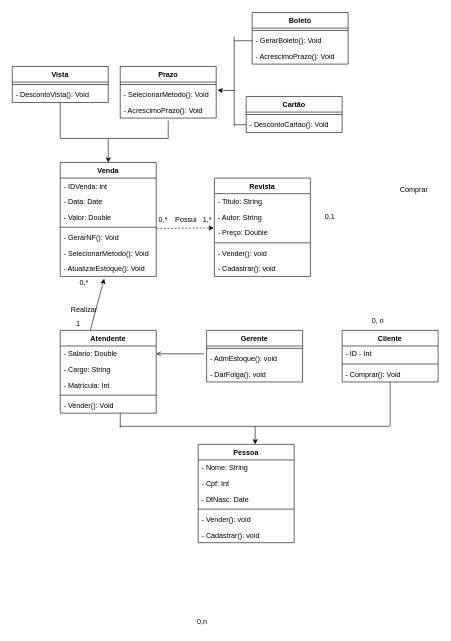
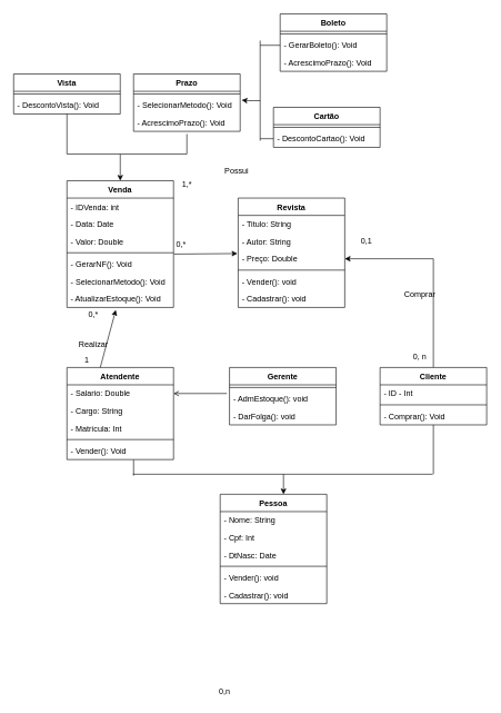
  <mxCell id="0" />
  <mxCell id="1" parent="0" />
  <mxCell id="2" value="Revista" style="swimlane;fontStyle=1;align=center;verticalAlign=top;childLayout=stackLayout;horizontal=1;startSize=26;horizontalStack=0;resizeParent=1;resizeParentMax=0;resizeLast=0;collapsible=1;marginBottom=0;" vertex="1" parent="1"><mxGeometry x="357" y="296" width="160" height="164" as="geometry" /></mxCell>
  <mxCell id="3" value="- Titulo: String&#10;" style="text;strokeColor=none;fillColor=none;align=left;verticalAlign=top;spacingLeft=4;spacingRight=4;overflow=hidden;rotatable=0;points=[[0,0.5],[1,0.5]];portConstraint=eastwest;" vertex="1" parent="2"><mxGeometry y="26" width="160" height="26" as="geometry" /></mxCell>
  <mxCell id="4" value="- Autor: String" style="text;strokeColor=none;fillColor=none;align=left;verticalAlign=top;spacingLeft=4;spacingRight=4;overflow=hidden;rotatable=0;points=[[0,0.5],[1,0.5]];portConstraint=eastwest;" vertex="1" parent="2"><mxGeometry y="52" width="160" height="26" as="geometry" /></mxCell>
  <mxCell id="5" value="- Preço: Double" style="text;strokeColor=none;fillColor=none;align=left;verticalAlign=top;spacingLeft=4;spacingRight=4;overflow=hidden;rotatable=0;points=[[0,0.5],[1,0.5]];portConstraint=eastwest;" vertex="1" parent="2"><mxGeometry y="78" width="160" height="26" as="geometry" /></mxCell>
  <mxCell id="6" value="" style="line;strokeWidth=1;fillColor=none;align=left;verticalAlign=middle;spacingTop=-1;spacingLeft=3;spacingRight=3;rotatable=0;labelPosition=right;points=[];portConstraint=eastwest;" vertex="1" parent="2"><mxGeometry y="104" width="160" height="8" as="geometry" /></mxCell>
  <mxCell id="7" value="- Vender(): void" style="text;strokeColor=none;fillColor=none;align=left;verticalAlign=top;spacingLeft=4;spacingRight=4;overflow=hidden;rotatable=0;points=[[0,0.5],[1,0.5]];portConstraint=eastwest;" vertex="1" parent="2"><mxGeometry y="112" width="160" height="26" as="geometry" /></mxCell>
  <mxCell id="8" value="- Cadastrar(): void" style="text;strokeColor=none;fillColor=none;align=left;verticalAlign=top;spacingLeft=4;spacingRight=4;overflow=hidden;rotatable=0;points=[[0,0.5],[1,0.5]];portConstraint=eastwest;" vertex="1" parent="2"><mxGeometry y="138" width="160" height="26" as="geometry" /></mxCell>
  <mxCell id="9" value="Pessoa" style="swimlane;fontStyle=1;align=center;verticalAlign=top;childLayout=stackLayout;horizontal=1;startSize=26;horizontalStack=0;resizeParent=1;resizeParentMax=0;resizeLast=0;collapsible=1;marginBottom=0;" vertex="1" parent="1"><mxGeometry x="330" y="740" width="160" height="164" as="geometry" /></mxCell>
  <mxCell id="10" value="- Nome: String" style="text;strokeColor=none;fillColor=none;align=left;verticalAlign=top;spacingLeft=4;spacingRight=4;overflow=hidden;rotatable=0;points=[[0,0.5],[1,0.5]];portConstraint=eastwest;" vertex="1" parent="9"><mxGeometry y="26" width="160" height="26" as="geometry" /></mxCell>
  <mxCell id="11" value="- Cpf: Int" style="text;strokeColor=none;fillColor=none;align=left;verticalAlign=top;spacingLeft=4;spacingRight=4;overflow=hidden;rotatable=0;points=[[0,0.5],[1,0.5]];portConstraint=eastwest;" vertex="1" parent="9"><mxGeometry y="52" width="160" height="26" as="geometry" /></mxCell>
  <mxCell id="12" value="- DtNasc: Date" style="text;strokeColor=none;fillColor=none;align=left;verticalAlign=top;spacingLeft=4;spacingRight=4;overflow=hidden;rotatable=0;points=[[0,0.5],[1,0.5]];portConstraint=eastwest;" vertex="1" parent="9"><mxGeometry y="78" width="160" height="26" as="geometry" /></mxCell>
  <mxCell id="13" value="" style="line;strokeWidth=1;fillColor=none;align=left;verticalAlign=middle;spacingTop=-1;spacingLeft=3;spacingRight=3;rotatable=0;labelPosition=right;points=[];portConstraint=eastwest;" vertex="1" parent="9"><mxGeometry y="104" width="160" height="8" as="geometry" /></mxCell>
  <mxCell id="14" value="- Vender(): void" style="text;strokeColor=none;fillColor=none;align=left;verticalAlign=top;spacingLeft=4;spacingRight=4;overflow=hidden;rotatable=0;points=[[0,0.5],[1,0.5]];portConstraint=eastwest;" vertex="1" parent="9"><mxGeometry y="112" width="160" height="26" as="geometry" /></mxCell>
  <mxCell id="15" value="- Cadastrar(): void" style="text;strokeColor=none;fillColor=none;align=left;verticalAlign=top;spacingLeft=4;spacingRight=4;overflow=hidden;rotatable=0;points=[[0,0.5],[1,0.5]];portConstraint=eastwest;" vertex="1" parent="9"><mxGeometry y="138" width="160" height="26" as="geometry" /></mxCell>
+ <mxCell id="16" style="edgeStyle=orthogonalEdgeStyle;rounded=0;orthogonalLoop=1;jettySize=auto;html=1;startArrow=none;startFill=0;endArrow=classic;endFill=1;exitX=0.5;exitY=0;exitDx=0;exitDy=0;" edge="1" parent="1" source="17" target="5"><mxGeometry relative="1" as="geometry"><mxPoint x="640" y="350" as="targetPoint" /><Array as="points"><mxPoint x="650" y="387" /></Array></mxGeometry></mxCell>
  <mxCell id="17" value="Cliente" style="swimlane;fontStyle=1;align=center;verticalAlign=top;childLayout=stackLayout;horizontal=1;startSize=26;horizontalStack=0;resizeParent=1;resizeParentMax=0;resizeLast=0;collapsible=1;marginBottom=0;" vertex="1" parent="1"><mxGeometry x="570" y="550" width="160" height="86" as="geometry" /></mxCell>
  <mxCell id="18" value="- ID - Int" style="text;strokeColor=none;fillColor=none;align=left;verticalAlign=top;spacingLeft=4;spacingRight=4;overflow=hidden;rotatable=0;points=[[0,0.5],[1,0.5]];portConstraint=eastwest;" vertex="1" parent="17"><mxGeometry y="26" width="160" height="26" as="geometry" /></mxCell>
  <mxCell id="19" value="" style="line;strokeWidth=1;fillColor=none;align=left;verticalAlign=middle;spacingTop=-1;spacingLeft=3;spacingRight=3;rotatable=0;labelPosition=right;points=[];portConstraint=eastwest;" vertex="1" parent="17"><mxGeometry y="52" width="160" height="8" as="geometry" /></mxCell>
  <mxCell id="20" value="- Comprar(): Void" style="text;strokeColor=none;fillColor=none;align=left;verticalAlign=top;spacingLeft=4;spacingRight=4;overflow=hidden;rotatable=0;points=[[0,0.5],[1,0.5]];portConstraint=eastwest;" vertex="1" parent="17"><mxGeometry y="60" width="160" height="26" as="geometry" /></mxCell>
  <mxCell id="21" value="Atendente" style="swimlane;fontStyle=1;align=center;verticalAlign=top;childLayout=stackLayout;horizontal=1;startSize=26;horizontalStack=0;resizeParent=1;resizeParentMax=0;resizeLast=0;collapsible=1;marginBottom=0;" vertex="1" parent="1"><mxGeometry x="100" y="550" width="160" height="138" as="geometry" /></mxCell>
  <mxCell id="22" value="- Salario: Double" style="text;strokeColor=none;fillColor=none;align=left;verticalAlign=top;spacingLeft=4;spacingRight=4;overflow=hidden;rotatable=0;points=[[0,0.5],[1,0.5]];portConstraint=eastwest;" vertex="1" parent="21"><mxGeometry y="26" width="160" height="26" as="geometry" /></mxCell>
  <mxCell id="23" value="- Cargo: String" style="text;strokeColor=none;fillColor=none;align=left;verticalAlign=top;spacingLeft=4;spacingRight=4;overflow=hidden;rotatable=0;points=[[0,0.5],[1,0.5]];portConstraint=eastwest;" vertex="1" parent="21"><mxGeometry y="52" width="160" height="26" as="geometry" /></mxCell>
  <mxCell id="24" value="- Matrícula: Int" style="text;strokeColor=none;fillColor=none;align=left;verticalAlign=top;spacingLeft=4;spacingRight=4;overflow=hidden;rotatable=0;points=[[0,0.5],[1,0.5]];portConstraint=eastwest;" vertex="1" parent="21"><mxGeometry y="78" width="160" height="26" as="geometry" /></mxCell>
  <mxCell id="25" value="" style="line;strokeWidth=1;fillColor=none;align=left;verticalAlign=middle;spacingTop=-1;spacingLeft=3;spacingRight=3;rotatable=0;labelPosition=right;points=[];portConstraint=eastwest;" vertex="1" parent="21"><mxGeometry y="104" width="160" height="8" as="geometry" /></mxCell>
  <mxCell id="26" value="" style="endArrow=none;html=1;exitX=0.444;exitY=-0.023;exitDx=0;exitDy=0;exitPerimeter=0;entryX=0.625;entryY=1.013;entryDx=0;entryDy=0;entryPerimeter=0;" edge="1" parent="21" target="27"><mxGeometry width="50" height="50" relative="1" as="geometry"><mxPoint x="100.04" y="162.022" as="sourcePoint" /><mxPoint x="100" y="104" as="targetPoint" /></mxGeometry></mxCell>
  <mxCell id="27" value="- Vender(): Void" style="text;strokeColor=none;fillColor=none;align=left;verticalAlign=top;spacingLeft=4;spacingRight=4;overflow=hidden;rotatable=0;points=[[0,0.5],[1,0.5]];portConstraint=eastwest;" vertex="1" parent="21"><mxGeometry y="112" width="160" height="26" as="geometry" /></mxCell>
  <mxCell id="28" value="" style="endArrow=none;html=1;endFill=0;" edge="1" parent="1"><mxGeometry width="50" height="50" relative="1" as="geometry"><mxPoint x="650" y="710" as="sourcePoint" /><mxPoint x="650" y="636" as="targetPoint" /></mxGeometry></mxCell>
  <mxCell id="29" value="" style="endArrow=classic;html=1;endFill=1;startArrow=none;startFill=0;entryX=0.594;entryY=0;entryDx=0;entryDy=0;entryPerimeter=0;" edge="1" parent="1" target="9"><mxGeometry width="50" height="50" relative="1" as="geometry"><mxPoint x="425" y="710" as="sourcePoint" /><mxPoint x="430" y="720" as="targetPoint" /></mxGeometry></mxCell>
  <mxCell id="30" value="" style="endArrow=none;html=1;endFill=0;" edge="1" parent="1"><mxGeometry width="50" height="50" relative="1" as="geometry"><mxPoint x="199" y="710" as="sourcePoint" /><mxPoint x="649" y="710" as="targetPoint" /></mxGeometry></mxCell>
- <mxCell id="31" value="Comprar" style="text;html=1;strokeColor=none;fillColor=none;align=center;verticalAlign=middle;whiteSpace=wrap;rounded=0;sketch=0;" vertex="1" parent="1"><mxGeometry x="670" y="305" width="40" height="20" as="geometry" /></mxCell>
+ <mxCell id="31" value="Comprar" style="text;html=1;strokeColor=none;fillColor=none;align=center;verticalAlign=middle;whiteSpace=wrap;rounded=0;sketch=0;" vertex="1" parent="1"><mxGeometry x="610" y="430" width="40" height="20" as="geometry" /></mxCell>
  <mxCell id="32" value="0,1" style="text;html=1;strokeColor=none;fillColor=none;align=center;verticalAlign=middle;whiteSpace=wrap;rounded=0;sketch=0;" vertex="1" parent="1"><mxGeometry x="530" y="350" width="40" height="20" as="geometry" /></mxCell>
  <mxCell id="33" value="Gerente" style="swimlane;fontStyle=1;align=center;verticalAlign=top;childLayout=stackLayout;horizontal=1;startSize=26;horizontalStack=0;resizeParent=1;resizeParentMax=0;resizeLast=0;collapsible=1;marginBottom=0;" vertex="1" parent="1"><mxGeometry x="344" y="550" width="160" height="86" as="geometry" /></mxCell>
  <mxCell id="34" value="" style="line;strokeWidth=1;fillColor=none;align=left;verticalAlign=middle;spacingTop=-1;spacingLeft=3;spacingRight=3;rotatable=0;labelPosition=right;points=[];portConstraint=eastwest;" vertex="1" parent="33"><mxGeometry y="26" width="160" height="8" as="geometry" /></mxCell>
  <mxCell id="35" value="- AdmEstoque(): void" style="text;strokeColor=none;fillColor=none;align=left;verticalAlign=top;spacingLeft=4;spacingRight=4;overflow=hidden;rotatable=0;points=[[0,0.5],[1,0.5]];portConstraint=eastwest;" vertex="1" parent="33"><mxGeometry y="34" width="160" height="26" as="geometry" /></mxCell>
  <mxCell id="36" value="- DarFolga(): void" style="text;strokeColor=none;fillColor=none;align=left;verticalAlign=top;spacingLeft=4;spacingRight=4;overflow=hidden;rotatable=0;points=[[0,0.5],[1,0.5]];portConstraint=eastwest;" vertex="1" parent="33"><mxGeometry y="60" width="160" height="26" as="geometry" /></mxCell>
  <mxCell id="37" value="0,n" style="text;html=1;strokeColor=none;fillColor=none;align=center;verticalAlign=middle;whiteSpace=wrap;rounded=0;sketch=0;" vertex="1" parent="1"><mxGeometry x="317" y="1026" width="40" height="20" as="geometry" /></mxCell>
  <mxCell id="38" value="0, n" style="text;html=1;strokeColor=none;fillColor=none;align=center;verticalAlign=middle;whiteSpace=wrap;rounded=0;sketch=0;" vertex="1" parent="1"><mxGeometry x="610" y="525" width="40" height="20" as="geometry" /></mxCell>
  <mxCell id="39" value="" style="endArrow=open;html=1;endFill=1;startArrow=none;startFill=0;exitX=-0.025;exitY=0.192;exitDx=0;exitDy=0;exitPerimeter=0;entryX=1;entryY=0.5;entryDx=0;entryDy=0;" edge="1" parent="1" source="35" target="22"><mxGeometry width="50" height="50" relative="1" as="geometry"><mxPoint x="677.16" y="604.938" as="sourcePoint" /><mxPoint x="586.5" y="444" as="targetPoint" /></mxGeometry></mxCell>
  <mxCell id="40" value="Venda" style="swimlane;fontStyle=1;align=center;verticalAlign=top;childLayout=stackLayout;horizontal=1;startSize=26;horizontalStack=0;resizeParent=1;resizeParentMax=0;resizeLast=0;collapsible=1;marginBottom=0;" vertex="1" parent="1"><mxGeometry x="100" y="270" width="160" height="190" as="geometry" /></mxCell>
  <mxCell id="41" value="- IDVenda: int" style="text;strokeColor=none;fillColor=none;align=left;verticalAlign=top;spacingLeft=4;spacingRight=4;overflow=hidden;rotatable=0;points=[[0,0.5],[1,0.5]];portConstraint=eastwest;" vertex="1" parent="40"><mxGeometry y="26" width="160" height="26" as="geometry" /></mxCell>
  <mxCell id="42" value="- Data: Date" style="text;strokeColor=none;fillColor=none;align=left;verticalAlign=top;spacingLeft=4;spacingRight=4;overflow=hidden;rotatable=0;points=[[0,0.5],[1,0.5]];portConstraint=eastwest;" vertex="1" parent="40"><mxGeometry y="52" width="160" height="26" as="geometry" /></mxCell>
  <mxCell id="43" value="- Valor: Double" style="text;strokeColor=none;fillColor=none;align=left;verticalAlign=top;spacingLeft=4;spacingRight=4;overflow=hidden;rotatable=0;points=[[0,0.5],[1,0.5]];portConstraint=eastwest;" vertex="1" parent="40"><mxGeometry y="78" width="160" height="26" as="geometry" /></mxCell>
  <mxCell id="44" value="" style="line;strokeWidth=1;fillColor=none;align=left;verticalAlign=middle;spacingTop=-1;spacingLeft=3;spacingRight=3;rotatable=0;labelPosition=right;points=[];portConstraint=eastwest;" vertex="1" parent="40"><mxGeometry y="104" width="160" height="8" as="geometry" /></mxCell>
  <mxCell id="45" value="- GerarNF(): Void" style="text;strokeColor=none;fillColor=none;align=left;verticalAlign=top;spacingLeft=4;spacingRight=4;overflow=hidden;rotatable=0;points=[[0,0.5],[1,0.5]];portConstraint=eastwest;" vertex="1" parent="40"><mxGeometry y="112" width="160" height="26" as="geometry" /></mxCell>
  <mxCell id="46" value="- SelecionarMetodo(): Void" style="text;strokeColor=none;fillColor=none;align=left;verticalAlign=top;spacingLeft=4;spacingRight=4;overflow=hidden;rotatable=0;points=[[0,0.5],[1,0.5]];portConstraint=eastwest;" vertex="1" parent="40"><mxGeometry y="138" width="160" height="26" as="geometry" /></mxCell>
  <mxCell id="47" value="- AtualizarEstoque(): Void" style="text;strokeColor=none;fillColor=none;align=left;verticalAlign=top;spacingLeft=4;spacingRight=4;overflow=hidden;rotatable=0;points=[[0,0.5],[1,0.5]];portConstraint=eastwest;" vertex="1" parent="40"><mxGeometry y="164" width="160" height="26" as="geometry" /></mxCell>
  <mxCell id="48" value="Vista" style="swimlane;fontStyle=1;align=center;verticalAlign=top;childLayout=stackLayout;horizontal=1;startSize=26;horizontalStack=0;resizeParent=1;resizeParentMax=0;resizeLast=0;collapsible=1;marginBottom=0;" vertex="1" parent="1"><mxGeometry x="20" y="110" width="160" height="60" as="geometry" /></mxCell>
  <mxCell id="49" value="" style="line;strokeWidth=1;fillColor=none;align=left;verticalAlign=middle;spacingTop=-1;spacingLeft=3;spacingRight=3;rotatable=0;labelPosition=right;points=[];portConstraint=eastwest;" vertex="1" parent="48"><mxGeometry y="26" width="160" height="8" as="geometry" /></mxCell>
  <mxCell id="50" value="- DescontoVista(): Void" style="text;strokeColor=none;fillColor=none;align=left;verticalAlign=top;spacingLeft=4;spacingRight=4;overflow=hidden;rotatable=0;points=[[0,0.5],[1,0.5]];portConstraint=eastwest;" vertex="1" parent="48"><mxGeometry y="34" width="160" height="26" as="geometry" /></mxCell>
  <mxCell id="51" value="Prazo" style="swimlane;fontStyle=1;align=center;verticalAlign=top;childLayout=stackLayout;horizontal=1;startSize=26;horizontalStack=0;resizeParent=1;resizeParentMax=0;resizeLast=0;collapsible=1;marginBottom=0;" vertex="1" parent="1"><mxGeometry x="200" y="110" width="160" height="86" as="geometry" /></mxCell>
  <mxCell id="52" value="" style="line;strokeWidth=1;fillColor=none;align=left;verticalAlign=middle;spacingTop=-1;spacingLeft=3;spacingRight=3;rotatable=0;labelPosition=right;points=[];portConstraint=eastwest;" vertex="1" parent="51"><mxGeometry y="26" width="160" height="8" as="geometry" /></mxCell>
  <mxCell id="53" value="- SelecionarMetodo(): Void" style="text;strokeColor=none;fillColor=none;align=left;verticalAlign=top;spacingLeft=4;spacingRight=4;overflow=hidden;rotatable=0;points=[[0,0.5],[1,0.5]];portConstraint=eastwest;" vertex="1" parent="51"><mxGeometry y="34" width="160" height="26" as="geometry" /></mxCell>
  <mxCell id="54" value="- AcrescimoPrazo(): Void" style="text;strokeColor=none;fillColor=none;align=left;verticalAlign=top;spacingLeft=4;spacingRight=4;overflow=hidden;rotatable=0;points=[[0,0.5],[1,0.5]];portConstraint=eastwest;" vertex="1" parent="51"><mxGeometry y="60" width="160" height="26" as="geometry" /></mxCell>
  <mxCell id="55" value="" style="endArrow=none;html=1;endFill=0;" edge="1" parent="1"><mxGeometry width="50" height="50" relative="1" as="geometry"><mxPoint x="100" y="230" as="sourcePoint" /><mxPoint x="100" y="170" as="targetPoint" /></mxGeometry></mxCell>
  <mxCell id="56" value="" style="endArrow=none;html=1;endFill=0;" edge="1" parent="1"><mxGeometry width="50" height="50" relative="1" as="geometry"><mxPoint x="280" y="230" as="sourcePoint" /><mxPoint x="280" y="200" as="targetPoint" /></mxGeometry></mxCell>
  <mxCell id="57" value="" style="endArrow=classic;html=1;endFill=1;entryX=0.5;entryY=0;entryDx=0;entryDy=0;" edge="1" parent="1" target="40"><mxGeometry width="50" height="50" relative="1" as="geometry"><mxPoint x="180" y="230" as="sourcePoint" /><mxPoint x="130" y="200" as="targetPoint" /><Array as="points"><mxPoint x="180" y="230" /></Array></mxGeometry></mxCell>
  <mxCell id="58" value="" style="endArrow=none;html=1;endFill=0;" edge="1" parent="1"><mxGeometry width="50" height="50" relative="1" as="geometry"><mxPoint x="280" y="230" as="sourcePoint" /><mxPoint x="180" y="230" as="targetPoint" /><Array as="points" /></mxGeometry></mxCell>
  <mxCell id="59" value="" style="endArrow=none;html=1;endFill=0;" edge="1" parent="1"><mxGeometry width="50" height="50" relative="1" as="geometry"><mxPoint x="100" y="230" as="sourcePoint" /><mxPoint x="180" y="230" as="targetPoint" /></mxGeometry></mxCell>
  <mxCell id="60" value="Boleto" style="swimlane;fontStyle=1;align=center;verticalAlign=top;childLayout=stackLayout;horizontal=1;startSize=26;horizontalStack=0;resizeParent=1;resizeParentMax=0;resizeLast=0;collapsible=1;marginBottom=0;" vertex="1" parent="1"><mxGeometry x="420" y="20" width="160" height="86" as="geometry" /></mxCell>
  <mxCell id="61" value="" style="line;strokeWidth=1;fillColor=none;align=left;verticalAlign=middle;spacingTop=-1;spacingLeft=3;spacingRight=3;rotatable=0;labelPosition=right;points=[];portConstraint=eastwest;" vertex="1" parent="60"><mxGeometry y="26" width="160" height="8" as="geometry" /></mxCell>
  <mxCell id="62" value="- GerarBoleto(): Void" style="text;strokeColor=none;fillColor=none;align=left;verticalAlign=top;spacingLeft=4;spacingRight=4;overflow=hidden;rotatable=0;points=[[0,0.5],[1,0.5]];portConstraint=eastwest;" vertex="1" parent="60"><mxGeometry y="34" width="160" height="26" as="geometry" /></mxCell>
  <mxCell id="63" value="- AcrescimoPrazo(): Void" style="text;strokeColor=none;fillColor=none;align=left;verticalAlign=top;spacingLeft=4;spacingRight=4;overflow=hidden;rotatable=0;points=[[0,0.5],[1,0.5]];portConstraint=eastwest;" vertex="1" parent="60"><mxGeometry y="60" width="160" height="26" as="geometry" /></mxCell>
  <mxCell id="64" value="Cartão" style="swimlane;fontStyle=1;align=center;verticalAlign=top;childLayout=stackLayout;horizontal=1;startSize=26;horizontalStack=0;resizeParent=1;resizeParentMax=0;resizeLast=0;collapsible=1;marginBottom=0;" vertex="1" parent="1"><mxGeometry x="410" y="160" width="160" height="60" as="geometry" /></mxCell>
  <mxCell id="65" value="" style="line;strokeWidth=1;fillColor=none;align=left;verticalAlign=middle;spacingTop=-1;spacingLeft=3;spacingRight=3;rotatable=0;labelPosition=right;points=[];portConstraint=eastwest;" vertex="1" parent="64"><mxGeometry y="26" width="160" height="8" as="geometry" /></mxCell>
  <mxCell id="66" value="- DescontoCartao(): Void" style="text;strokeColor=none;fillColor=none;align=left;verticalAlign=top;spacingLeft=4;spacingRight=4;overflow=hidden;rotatable=0;points=[[0,0.5],[1,0.5]];portConstraint=eastwest;" vertex="1" parent="64"><mxGeometry y="34" width="160" height="26" as="geometry" /></mxCell>
  <mxCell id="67" value="" style="endArrow=none;html=1;endFill=0;entryX=0;entryY=0.5;entryDx=0;entryDy=0;" edge="1" parent="1" target="62"><mxGeometry width="50" height="50" relative="1" as="geometry"><mxPoint x="390" y="67" as="sourcePoint" /><mxPoint x="400" y="56" as="targetPoint" /></mxGeometry></mxCell>
  <mxCell id="68" value="" style="endArrow=none;html=1;endFill=0;exitX=0;exitY=0.5;exitDx=0;exitDy=0;" edge="1" parent="1" source="66"><mxGeometry width="50" height="50" relative="1" as="geometry"><mxPoint x="400" y="77" as="sourcePoint" /><mxPoint x="390" y="207" as="targetPoint" /></mxGeometry></mxCell>
  <mxCell id="69" value="" style="endArrow=none;html=1;endFill=0;" edge="1" parent="1"><mxGeometry width="50" height="50" relative="1" as="geometry"><mxPoint x="390" y="60" as="sourcePoint" /><mxPoint x="390" y="210" as="targetPoint" /></mxGeometry></mxCell>
  <mxCell id="70" value="" style="endArrow=classic;html=1;endFill=1;entryX=1.014;entryY=0.199;entryDx=0;entryDy=0;entryPerimeter=0;" edge="1" parent="1" target="53"><mxGeometry width="50" height="50" relative="1" as="geometry"><mxPoint x="390" y="150" as="sourcePoint" /><mxPoint x="370" y="140" as="targetPoint" /><Array as="points"><mxPoint x="370" y="150" /></Array></mxGeometry></mxCell>
  <mxCell id="71" value="" style="endArrow=classic;html=1;entryX=0.458;entryY=1.147;entryDx=0;entryDy=0;entryPerimeter=0;" edge="1" parent="1" target="47"><mxGeometry width="50" height="50" relative="1" as="geometry"><mxPoint x="150" y="550" as="sourcePoint" /><mxPoint x="200" y="500" as="targetPoint" /></mxGeometry></mxCell>
  <mxCell id="72" value="Realizar" style="text;html=1;strokeColor=none;fillColor=none;align=center;verticalAlign=middle;whiteSpace=wrap;rounded=0;sketch=0;" vertex="1" parent="1"><mxGeometry x="120" y="505" width="40" height="20" as="geometry" /></mxCell>
  <mxCell id="73" value="1" style="text;html=1;strokeColor=none;fillColor=none;align=center;verticalAlign=middle;whiteSpace=wrap;rounded=0;sketch=0;" vertex="1" parent="1"><mxGeometry x="110" y="530" width="40" height="20" as="geometry" /></mxCell>
  <mxCell id="74" value="0,*" style="text;html=1;strokeColor=none;fillColor=none;align=center;verticalAlign=middle;whiteSpace=wrap;rounded=0;sketch=0;" vertex="1" parent="1"><mxGeometry x="120" y="460" width="40" height="20" as="geometry" /></mxCell>
- <mxCell id="75" value="" style="endArrow=classic;html=1;entryX=-0.007;entryY=1.199;entryDx=0;entryDy=0;entryPerimeter=0;exitX=1.005;exitY=-0.077;exitDx=0;exitDy=0;exitPerimeter=0;dashed=1;" edge="1" parent="1" source="45" target="4"><mxGeometry width="50" height="50" relative="1" as="geometry"><mxPoint x="300" y="408.09" as="sourcePoint" /><mxPoint x="323.28" y="321.912" as="targetPoint" /></mxGeometry></mxCell>
- <mxCell id="76" value="Possui" style="text;html=1;strokeColor=none;fillColor=none;align=center;verticalAlign=middle;whiteSpace=wrap;rounded=0;sketch=0;" vertex="1" parent="1"><mxGeometry x="290" y="355" width="40" height="20" as="geometry" /></mxCell>
- <mxCell id="77" value="1,*" style="text;html=1;strokeColor=none;fillColor=none;align=center;verticalAlign=middle;whiteSpace=wrap;rounded=0;sketch=0;" vertex="1" parent="1"><mxGeometry x="334" y="355" width="23" height="20" as="geometry" /></mxCell>
+ <mxCell id="75" value="" style="endArrow=classic;html=1;entryX=-0.007;entryY=1.199;entryDx=0;entryDy=0;entryPerimeter=0;exitX=1.005;exitY=-0.077;exitDx=0;exitDy=0;exitPerimeter=0;" edge="1" parent="1" source="45" target="4"><mxGeometry width="50" height="50" relative="1" as="geometry"><mxPoint x="300" y="408.09" as="sourcePoint" /><mxPoint x="323.28" y="321.912" as="targetPoint" /></mxGeometry></mxCell>
+ <mxCell id="76" value="Possui" style="text;html=1;strokeColor=none;fillColor=none;align=center;verticalAlign=middle;whiteSpace=wrap;rounded=0;sketch=0;" vertex="1" parent="1"><mxGeometry x="335" y="245" width="40" height="20" as="geometry" /></mxCell>
+ <mxCell id="77" value="1,*" style="text;html=1;strokeColor=none;fillColor=none;align=center;verticalAlign=middle;whiteSpace=wrap;rounded=0;sketch=0;" vertex="1" parent="1"><mxGeometry x="269" y="265" width="23" height="20" as="geometry" /></mxCell>
  <mxCell id="78" value="0,*" style="text;html=1;strokeColor=none;fillColor=none;align=center;verticalAlign=middle;whiteSpace=wrap;rounded=0;sketch=0;" vertex="1" parent="1"><mxGeometry x="260" y="355" width="23" height="20" as="geometry" /></mxCell>
